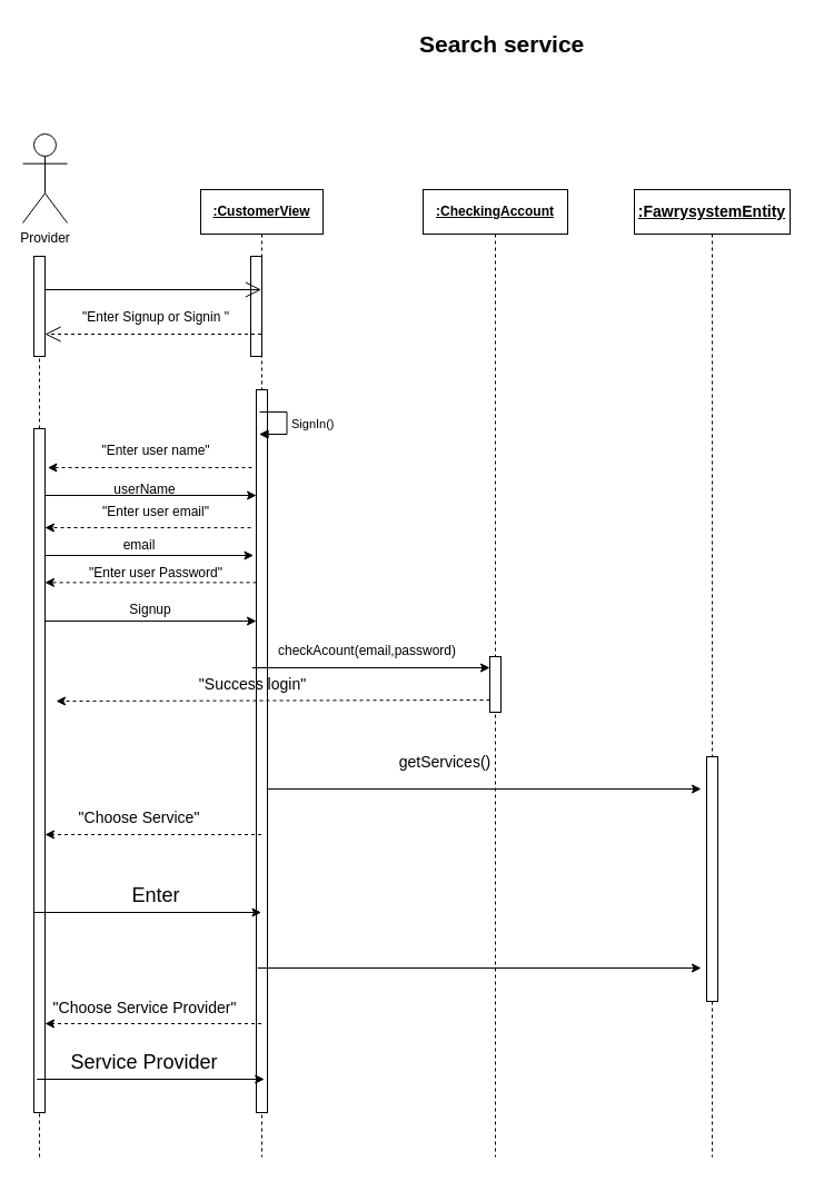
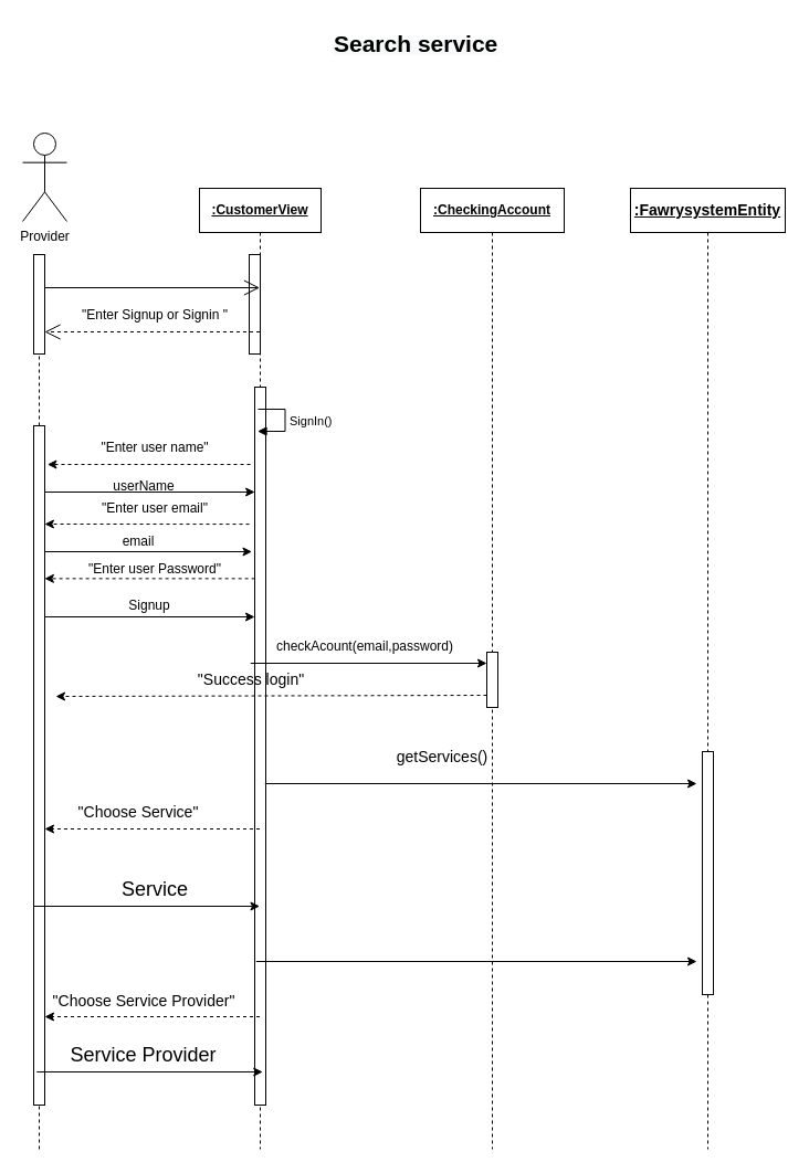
  <mxCell id="0" />
  <mxCell id="1" parent="0" />
  <mxCell id="2" value="Provider" style="shape=umlActor;verticalLabelPosition=bottom;verticalAlign=top;html=1;outlineConnect=0;" vertex="1" parent="1"><mxGeometry x="20" y="120" width="40" height="80" as="geometry" /></mxCell>
  <mxCell id="3" value="" style="endArrow=none;dashed=1;html=1;rounded=0;startArrow=none;" edge="1" parent="1" source="31"><mxGeometry width="50" height="50" relative="1" as="geometry"><mxPoint x="40" y="1020" as="sourcePoint" /><mxPoint x="40" y="230" as="targetPoint" /></mxGeometry></mxCell>
  <mxCell id="4" value="&lt;b style=&quot;&quot;&gt;&lt;u&gt;:CustomerView&lt;/u&gt;&lt;/b&gt;" style="shape=umlLifeline;perimeter=lifelinePerimeter;whiteSpace=wrap;html=1;container=1;collapsible=0;recursiveResize=0;outlineConnect=0;" vertex="1" parent="1"><mxGeometry x="180" y="170" width="110" height="870" as="geometry" /></mxCell>
  <mxCell id="5" value="" style="html=1;points=[];perimeter=orthogonalPerimeter;fontSize=12;" vertex="1" parent="4"><mxGeometry x="45" y="60" width="10" height="90" as="geometry" /></mxCell>
  <mxCell id="6" value="&lt;font style=&quot;font-size: 14px;&quot;&gt;&quot;Choose Service Provider&quot;&lt;/font&gt;" style="text;html=1;strokeColor=none;fillColor=none;align=center;verticalAlign=middle;whiteSpace=wrap;rounded=0;fontSize=18;" vertex="1" parent="4"><mxGeometry x="-145" y="720" width="190" height="30" as="geometry" /></mxCell>
  <mxCell id="7" value="" style="html=1;points=[];perimeter=orthogonalPerimeter;fontSize=12;" vertex="1" parent="4"><mxGeometry x="50" y="180" width="10" height="650" as="geometry" /></mxCell>
  <mxCell id="8" value="&lt;u&gt;&lt;b&gt;:CheckingAccount&lt;/b&gt;&lt;/u&gt;" style="shape=umlLifeline;perimeter=lifelinePerimeter;whiteSpace=wrap;html=1;container=1;collapsible=0;recursiveResize=0;outlineConnect=0;" vertex="1" parent="1"><mxGeometry x="380" y="170" width="130" height="870" as="geometry" /></mxCell>
  <mxCell id="9" value="&lt;font style=&quot;font-size: 14px;&quot;&gt;getServices()&lt;/font&gt;" style="text;html=1;strokeColor=none;fillColor=none;align=center;verticalAlign=middle;whiteSpace=wrap;rounded=0;fontSize=12;" vertex="1" parent="8"><mxGeometry x="-10" y="500" width="60" height="30" as="geometry" /></mxCell>
  <mxCell id="10" value="" style="endArrow=open;endFill=1;endSize=12;html=1;rounded=0;" edge="1" parent="1" target="4"><mxGeometry width="160" relative="1" as="geometry"><mxPoint x="40" y="260" as="sourcePoint" /><mxPoint x="490" y="330" as="targetPoint" /></mxGeometry></mxCell>
  <mxCell id="11" value="" style="endArrow=open;endFill=1;endSize=12;html=1;rounded=0;dashed=1;" edge="1" parent="1" source="4"><mxGeometry width="160" relative="1" as="geometry"><mxPoint x="330" y="330" as="sourcePoint" /><mxPoint x="40" y="300" as="targetPoint" /></mxGeometry></mxCell>
  <mxCell id="12" value="&quot;Enter Signup or Signin &quot;" style="text;html=1;strokeColor=none;fillColor=none;align=center;verticalAlign=middle;whiteSpace=wrap;rounded=0;" vertex="1" parent="1"><mxGeometry x="70" y="270" width="140" height="30" as="geometry" /></mxCell>
  <mxCell id="13" value="SignIn()" style="edgeStyle=orthogonalEdgeStyle;html=1;align=left;spacingLeft=2;endArrow=block;rounded=0;entryX=1;entryY=0;" edge="1" parent="1"><mxGeometry relative="1" as="geometry"><mxPoint x="233" y="370" as="sourcePoint" /><Array as="points"><mxPoint x="257.5" y="370" /></Array><mxPoint x="232.5" y="390" as="targetPoint" /></mxGeometry></mxCell>
  <mxCell id="14" value="" style="endArrow=classic;html=1;rounded=0;exitX=0.483;exitY=0.273;exitDx=0;exitDy=0;exitPerimeter=0;entryX=0.155;entryY=0.273;entryDx=0;entryDy=0;entryPerimeter=0;dashed=1;" edge="1" parent="1"><mxGeometry width="50" height="50" relative="1" as="geometry"><mxPoint x="230.14" y="523.37" as="sourcePoint" /><mxPoint x="39.9" y="523.37" as="targetPoint" /></mxGeometry></mxCell>
  <mxCell id="15" value="&quot;Enter user name&quot;" style="text;html=1;strokeColor=none;fillColor=none;align=center;verticalAlign=middle;whiteSpace=wrap;rounded=0;" vertex="1" parent="1"><mxGeometry x="85" y="390" width="110" height="30" as="geometry" /></mxCell>
  <mxCell id="16" value="userName" style="text;html=1;strokeColor=none;fillColor=none;align=center;verticalAlign=middle;whiteSpace=wrap;rounded=0;" vertex="1" parent="1"><mxGeometry x="100" y="425" width="60" height="30" as="geometry" /></mxCell>
  <mxCell id="17" value="" style="endArrow=classic;html=1;rounded=0;dashed=1;startArrow=none;" edge="1" parent="1"><mxGeometry width="50" height="50" relative="1" as="geometry"><mxPoint x="226" y="420" as="sourcePoint" /><mxPoint x="42.42" y="420" as="targetPoint" /></mxGeometry></mxCell>
  <mxCell id="18" value="&quot;Enter user email&quot;" style="text;html=1;strokeColor=none;fillColor=none;align=center;verticalAlign=middle;whiteSpace=wrap;rounded=0;" vertex="1" parent="1"><mxGeometry x="85" y="445" width="110" height="30" as="geometry" /></mxCell>
  <mxCell id="19" value="" style="endArrow=classic;html=1;rounded=0;exitX=0.155;exitY=0.364;exitDx=0;exitDy=0;exitPerimeter=0;entryX=0.483;entryY=0.364;entryDx=0;entryDy=0;entryPerimeter=0;" edge="1" parent="1"><mxGeometry width="50" height="50" relative="1" as="geometry"><mxPoint x="39.86" y="445" as="sourcePoint" /><mxPoint x="230.1" y="445" as="targetPoint" /></mxGeometry></mxCell>
  <mxCell id="20" value="email" style="text;html=1;strokeColor=none;fillColor=none;align=center;verticalAlign=middle;whiteSpace=wrap;rounded=0;" vertex="1" parent="1"><mxGeometry x="94.98" y="475" width="60" height="30" as="geometry" /></mxCell>
  <mxCell id="21" value="&quot;Enter user Password&quot;" style="text;html=1;strokeColor=none;fillColor=none;align=center;verticalAlign=middle;whiteSpace=wrap;rounded=0;" vertex="1" parent="1"><mxGeometry x="70" y="500" width="140.02" height="30" as="geometry" /></mxCell>
  <mxCell id="22" value="" style="endArrow=classic;html=1;rounded=0;" edge="1" parent="1"><mxGeometry width="50" height="50" relative="1" as="geometry"><mxPoint x="40" y="558" as="sourcePoint" /><mxPoint x="230" y="558" as="targetPoint" /></mxGeometry></mxCell>
  <mxCell id="23" value="Signup" style="text;html=1;strokeColor=none;fillColor=none;align=center;verticalAlign=middle;whiteSpace=wrap;rounded=0;" vertex="1" parent="1"><mxGeometry x="104.98" y="533" width="60" height="30" as="geometry" /></mxCell>
  <mxCell id="24" value="" style="endArrow=classic;html=1;rounded=0;" edge="1" parent="1"><mxGeometry width="50" height="50" relative="1" as="geometry"><mxPoint x="37.5" y="499" as="sourcePoint" /><mxPoint x="227.5" y="499" as="targetPoint" /></mxGeometry></mxCell>
  <mxCell id="25" value="" style="endArrow=classic;html=1;rounded=0;exitX=0.483;exitY=0.273;exitDx=0;exitDy=0;exitPerimeter=0;dashed=1;" edge="1" parent="1"><mxGeometry width="50" height="50" relative="1" as="geometry"><mxPoint x="225.06" y="474.09" as="sourcePoint" /><mxPoint x="39.94" y="474" as="targetPoint" /></mxGeometry></mxCell>
  <mxCell id="26" value="" style="endArrow=classic;html=1;rounded=0;exitX=0.5;exitY=0;exitDx=0;exitDy=0;" edge="1" parent="1" source="35"><mxGeometry width="50" height="50" relative="1" as="geometry"><mxPoint x="50" y="568" as="sourcePoint" /><mxPoint x="440" y="600" as="targetPoint" /></mxGeometry></mxCell>
  <mxCell id="27" value="checkAcount(email,password)" style="text;html=1;strokeColor=none;fillColor=none;align=center;verticalAlign=middle;whiteSpace=wrap;rounded=0;" vertex="1" parent="1"><mxGeometry x="280" y="570" width="100" height="30" as="geometry" /></mxCell>
  <mxCell id="28" value="" style="endArrow=classic;html=1;rounded=0;dashed=1;" edge="1" parent="1"><mxGeometry width="50" height="50" relative="1" as="geometry"><mxPoint x="440" y="629" as="sourcePoint" /><mxPoint x="50" y="630" as="targetPoint" /></mxGeometry></mxCell>
  <mxCell id="29" value="&lt;u&gt;&lt;b&gt;:FawrysystemEntity&lt;/b&gt;&lt;/u&gt;" style="shape=umlLifeline;perimeter=lifelinePerimeter;whiteSpace=wrap;html=1;container=1;collapsible=0;recursiveResize=0;outlineConnect=0;fontSize=14;" vertex="1" parent="1"><mxGeometry x="570" y="170" width="140" height="870" as="geometry" /></mxCell>
  <mxCell id="30" value="" style="html=1;points=[];perimeter=orthogonalPerimeter;fontSize=12;" vertex="1" parent="29"><mxGeometry x="65" y="510" width="10" height="220" as="geometry" /></mxCell>
  <mxCell id="31" value="" style="html=1;points=[];perimeter=orthogonalPerimeter;fontSize=12;" vertex="1" parent="1"><mxGeometry x="30" y="230" width="10" height="90" as="geometry" /></mxCell>
  <mxCell id="32" value="" style="endArrow=none;dashed=1;html=1;rounded=0;startArrow=none;" edge="1" parent="1" source="33" target="31"><mxGeometry width="50" height="50" relative="1" as="geometry"><mxPoint x="40" y="1020" as="sourcePoint" /><mxPoint x="40" y="230" as="targetPoint" /></mxGeometry></mxCell>
  <mxCell id="33" value="" style="html=1;points=[];perimeter=orthogonalPerimeter;fontSize=12;" vertex="1" parent="1"><mxGeometry x="30" y="385" width="10" height="615" as="geometry" /></mxCell>
  <mxCell id="34" value="" style="endArrow=none;dashed=1;html=1;rounded=0;startArrow=none;" edge="1" parent="1" target="33"><mxGeometry width="50" height="50" relative="1" as="geometry"><mxPoint x="35" y="1040" as="sourcePoint" /><mxPoint x="40" y="320" as="targetPoint" /></mxGeometry></mxCell>
  <mxCell id="35" value="&lt;font style=&quot;font-size: 14px;&quot;&gt;&quot;Success login&quot;&lt;/font&gt;" style="text;html=1;strokeColor=none;fillColor=none;align=center;verticalAlign=middle;whiteSpace=wrap;rounded=0;" vertex="1" parent="1"><mxGeometry x="92.5" y="600" width="267.5" height="30" as="geometry" /></mxCell>
  <mxCell id="36" value="" style="html=1;points=[];perimeter=orthogonalPerimeter;fontSize=12;" vertex="1" parent="1"><mxGeometry x="440" y="590" width="10" height="50" as="geometry" /></mxCell>
  <mxCell id="37" value="" style="endArrow=classic;html=1;rounded=0;fontSize=12;" edge="1" parent="1"><mxGeometry width="50" height="50" relative="1" as="geometry"><mxPoint x="231.254" y="870" as="sourcePoint" /><mxPoint x="630" y="870" as="targetPoint" /></mxGeometry></mxCell>
  <mxCell id="38" value="" style="endArrow=classic;html=1;rounded=0;fontSize=14;dashed=1;" edge="1" parent="1" source="4"><mxGeometry width="50" height="50" relative="1" as="geometry"><mxPoint x="390" y="830" as="sourcePoint" /><mxPoint x="40" y="750" as="targetPoint" /></mxGeometry></mxCell>
  <mxCell id="39" value="&quot;Choose Service&quot;" style="text;html=1;strokeColor=none;fillColor=none;align=center;verticalAlign=middle;whiteSpace=wrap;rounded=0;fontSize=14;" vertex="1" parent="1"><mxGeometry x="55" y="720" width="140" height="30" as="geometry" /></mxCell>
  <mxCell id="40" value="" style="endArrow=classic;html=1;rounded=0;fontSize=14;" edge="1" parent="1" target="4"><mxGeometry width="50" height="50" relative="1" as="geometry"><mxPoint x="30" y="820" as="sourcePoint" /><mxPoint x="440" y="770" as="targetPoint" /></mxGeometry></mxCell>
- <mxCell id="41" value="&lt;font style=&quot;font-size: 18px;&quot;&gt;Enter&lt;/font&gt;" style="text;html=1;strokeColor=none;fillColor=none;align=center;verticalAlign=middle;whiteSpace=wrap;rounded=0;fontSize=14;" vertex="1" parent="1"><mxGeometry x="110.01" y="790" width="60" height="30" as="geometry" /></mxCell>
+ <mxCell id="41" value="&lt;font style=&quot;font-size: 18px;&quot;&gt;Service&lt;/font&gt;" style="text;html=1;strokeColor=none;fillColor=none;align=center;verticalAlign=middle;whiteSpace=wrap;rounded=0;fontSize=14;" vertex="1" parent="1"><mxGeometry x="110.01" y="790" width="60" height="30" as="geometry" /></mxCell>
  <mxCell id="42" value="" style="endArrow=classic;html=1;rounded=0;fontSize=12;" edge="1" parent="1"><mxGeometry width="50" height="50" relative="1" as="geometry"><mxPoint x="239.324" y="709" as="sourcePoint" /><mxPoint x="630" y="709" as="targetPoint" /></mxGeometry></mxCell>
  <mxCell id="43" value="" style="endArrow=classic;html=1;rounded=0;fontSize=18;dashed=1;" edge="1" parent="1" source="4"><mxGeometry width="50" height="50" relative="1" as="geometry"><mxPoint x="350" y="710" as="sourcePoint" /><mxPoint x="40" y="920" as="targetPoint" /></mxGeometry></mxCell>
  <mxCell id="44" value="" style="endArrow=classic;html=1;rounded=0;fontSize=14;" edge="1" parent="1"><mxGeometry width="50" height="50" relative="1" as="geometry"><mxPoint x="32.73" y="970" as="sourcePoint" /><mxPoint x="237.23" y="970" as="targetPoint" /></mxGeometry></mxCell>
  <mxCell id="45" value="&lt;font style=&quot;font-size: 18px;&quot;&gt;Service Provider&lt;/font&gt;" style="text;html=1;strokeColor=none;fillColor=none;align=center;verticalAlign=middle;whiteSpace=wrap;rounded=0;fontSize=14;" vertex="1" parent="1"><mxGeometry x="56.37" y="940" width="147.26" height="30" as="geometry" /></mxCell>
- <mxCell id="46" value="&lt;b style=&quot;color: rgb(0, 0, 0); font-family: Helvetica; font-size: 12px; font-style: normal; font-variant-ligatures: normal; font-variant-caps: normal; letter-spacing: normal; orphans: 2; text-align: center; text-indent: 0px; text-transform: none; widows: 2; word-spacing: 0px; -webkit-text-stroke-width: 0px; background-color: rgb(248, 249, 250); text-decoration-thickness: initial; text-decoration-style: initial; text-decoration-color: initial;&quot;&gt;&lt;font style=&quot;font-size: 21px;&quot;&gt;Search service&lt;/font&gt;&lt;/b&gt;" style="text;whiteSpace=wrap;html=1;fontSize=21;" vertex="1" parent="1"><mxGeometry x="375" y="20" width="230" height="50" as="geometry" /></mxCell>
+ <mxCell id="46" value="&lt;b style=&quot;color: rgb(0, 0, 0); font-family: Helvetica; font-size: 12px; font-style: normal; font-variant-ligatures: normal; font-variant-caps: normal; letter-spacing: normal; orphans: 2; text-align: center; text-indent: 0px; text-transform: none; widows: 2; word-spacing: 0px; -webkit-text-stroke-width: 0px; background-color: rgb(248, 249, 250); text-decoration-thickness: initial; text-decoration-style: initial; text-decoration-color: initial;&quot;&gt;&lt;font style=&quot;font-size: 21px;&quot;&gt;Search service&lt;/font&gt;&lt;/b&gt;" style="text;whiteSpace=wrap;html=1;fontSize=21;" vertex="1" parent="1"><mxGeometry x="300" y="20" width="230" height="50" as="geometry" /></mxCell>
